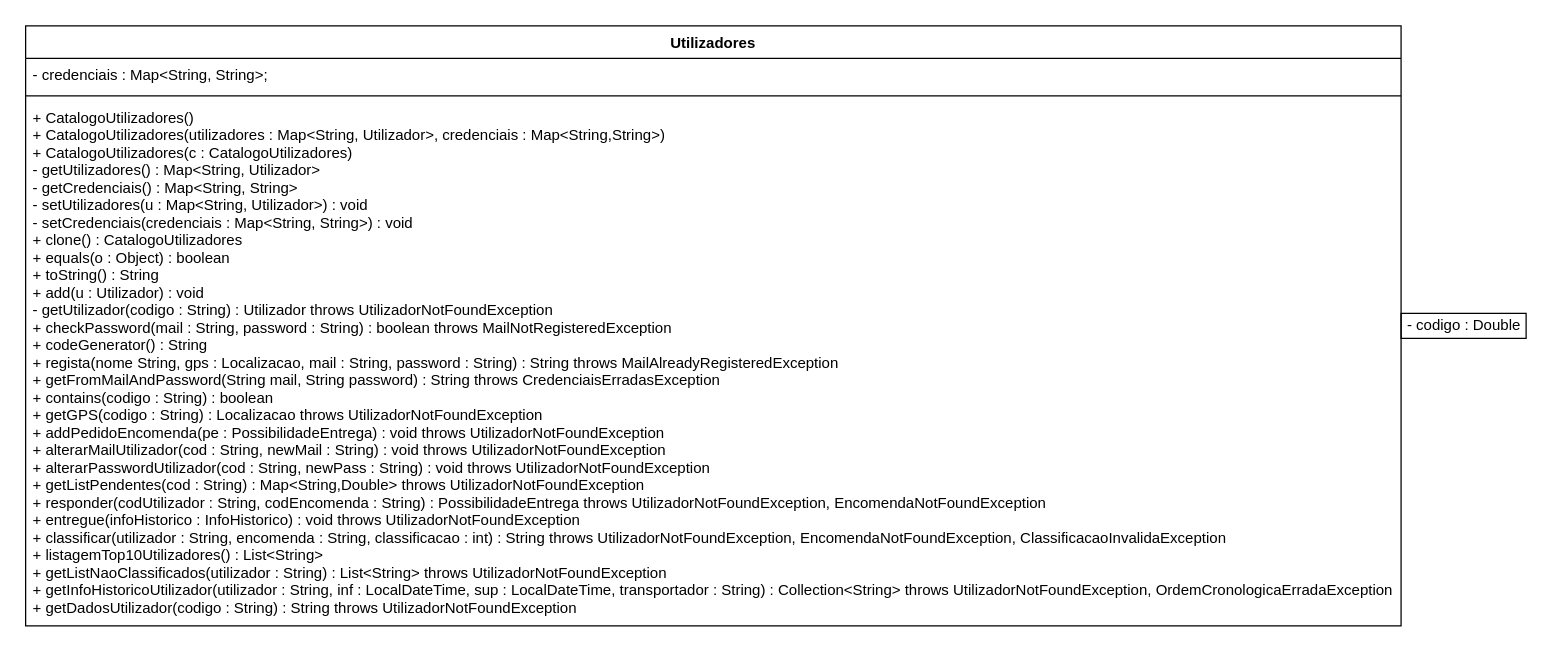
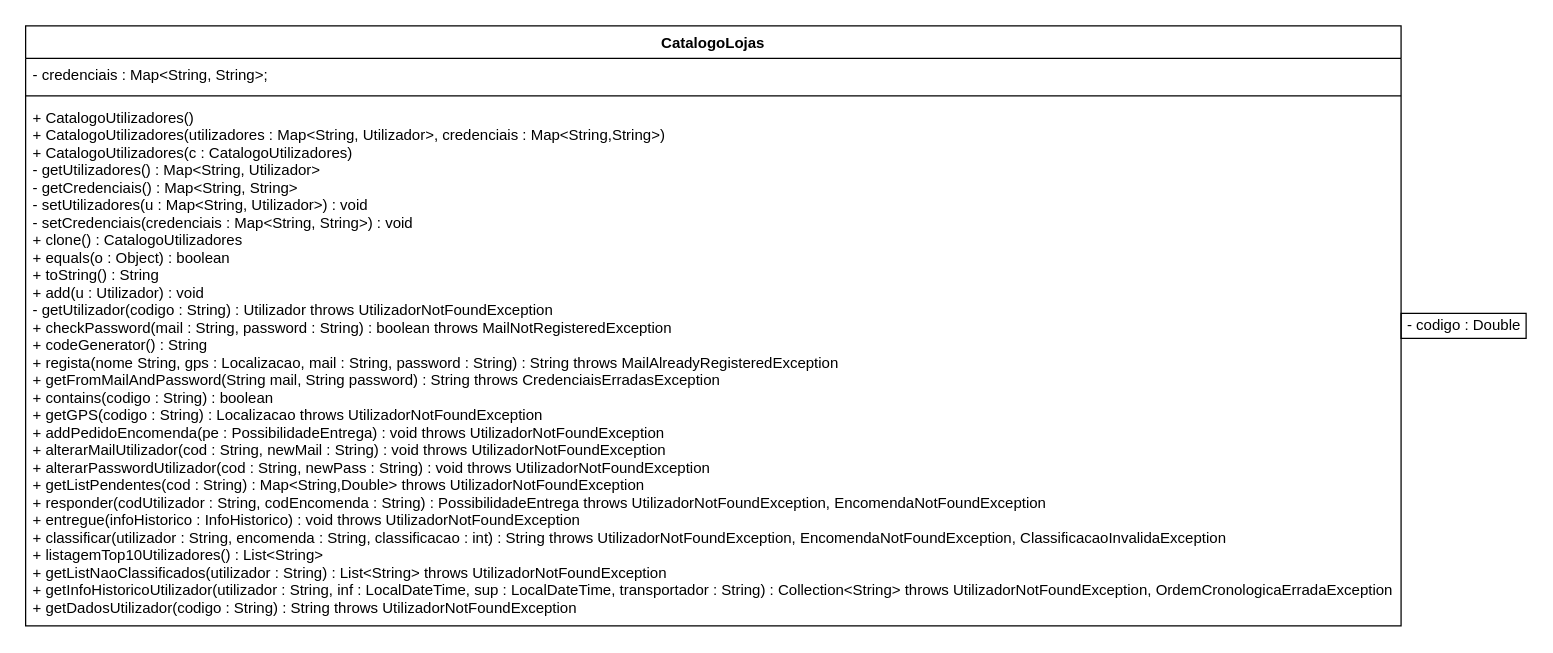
  <mxCell id="0" />
  <mxCell id="1" parent="0" />
  <mxCell id="2" value="- codigo : Double" style="html=1;fontFamily=Helvetica;verticalAlign=middle;" parent="1" vertex="1"><mxGeometry x="1120" y="250" width="100" height="20" as="geometry" /></mxCell>
- <mxCell id="3" value="Utilizadores" style="swimlane;fontStyle=1;align=center;verticalAlign=top;childLayout=stackLayout;horizontal=1;startSize=26;horizontalStack=0;resizeParent=1;resizeParentMax=0;resizeLast=0;collapsible=1;marginBottom=0;fontFamily=Helvetica;" parent="1" vertex="1"><mxGeometry x="20" y="20" width="1100" height="480" as="geometry" /></mxCell>
+ <mxCell id="3" value="CatalogoLojas" style="swimlane;fontStyle=1;align=center;verticalAlign=top;childLayout=stackLayout;horizontal=1;startSize=26;horizontalStack=0;resizeParent=1;resizeParentMax=0;resizeLast=0;collapsible=1;marginBottom=0;fontFamily=Helvetica;" parent="1" vertex="1"><mxGeometry x="20" y="20" width="1100" height="480" as="geometry" /></mxCell>
  <mxCell id="4" value="- credenciais : Map&lt;String, String&gt;;" style="text;strokeColor=none;fillColor=none;align=left;verticalAlign=top;spacingLeft=4;spacingRight=4;overflow=hidden;rotatable=0;points=[[0,0.5],[1,0.5]];portConstraint=eastwest;" parent="3" vertex="1"><mxGeometry y="26" width="1100" height="26" as="geometry" /></mxCell>
  <mxCell id="5" value="" style="line;strokeWidth=1;fillColor=none;align=left;verticalAlign=middle;spacingTop=-1;spacingLeft=3;spacingRight=3;rotatable=0;labelPosition=right;points=[];portConstraint=eastwest;" parent="3" vertex="1"><mxGeometry y="52" width="1100" height="8" as="geometry" /></mxCell>
  <mxCell id="6" value="+ CatalogoUtilizadores()&#10;+ CatalogoUtilizadores(utilizadores : Map&lt;String, Utilizador&gt;, credenciais : Map&lt;String,String&gt;)&#10;+ CatalogoUtilizadores(c : CatalogoUtilizadores)&#10;- getUtilizadores() : Map&lt;String, Utilizador&gt;&#10;- getCredenciais() : Map&lt;String, String&gt;&#10;- setUtilizadores(u : Map&lt;String, Utilizador&gt;) : void&#10;- setCredenciais(credenciais : Map&lt;String, String&gt;) : void&#10;+ clone() : CatalogoUtilizadores&#10;+ equals(o : Object) : boolean&#10;+ toString() : String&#10;+ add(u : Utilizador) : void&#10;- getUtilizador(codigo : String) : Utilizador throws UtilizadorNotFoundException&#10;+ checkPassword(mail : String, password : String) : boolean throws MailNotRegisteredException&#10;+ codeGenerator() : String&#10;+ regista(nome String, gps : Localizacao, mail : String, password : String) : String throws MailAlreadyRegisteredException&#10;+ getFromMailAndPassword(String mail, String password) : String throws CredenciaisErradasException&#10;+ contains(codigo : String) : boolean&#10;+ getGPS(codigo : String) : Localizacao throws UtilizadorNotFoundException&#10;+ addPedidoEncomenda(pe : PossibilidadeEntrega) : void throws UtilizadorNotFoundException&#10;+ alterarMailUtilizador(cod : String, newMail : String) : void throws UtilizadorNotFoundException&#10;+ alterarPasswordUtilizador(cod : String, newPass : String) : void throws UtilizadorNotFoundException&#10;+ getListPendentes(cod : String) : Map&lt;String,Double&gt; throws UtilizadorNotFoundException&#10;+ responder(codUtilizador : String, codEncomenda : String) : PossibilidadeEntrega throws UtilizadorNotFoundException, EncomendaNotFoundException&#10;+ entregue(infoHistorico : InfoHistorico) : void throws UtilizadorNotFoundException&#10;+ classificar(utilizador : String, encomenda : String, classificacao : int) : String throws UtilizadorNotFoundException, EncomendaNotFoundException, ClassificacaoInvalidaException&#10;+ listagemTop10Utilizadores() : List&lt;String&gt;&#10;+ getListNaoClassificados(utilizador : String) : List&lt;String&gt; throws UtilizadorNotFoundException&#10;+ getInfoHistoricoUtilizador(utilizador : String, inf : LocalDateTime, sup : LocalDateTime, transportador : String) : Collection&lt;String&gt; throws UtilizadorNotFoundException, OrdemCronologicaErradaException&#10;+ getDadosUtilizador(codigo : String) : String throws UtilizadorNotFoundException" style="text;strokeColor=none;fillColor=none;align=left;verticalAlign=top;spacingLeft=4;spacingRight=4;overflow=hidden;rotatable=0;points=[[0,0.5],[1,0.5]];portConstraint=eastwest;" parent="3" vertex="1"><mxGeometry y="60" width="1100" height="420" as="geometry" /></mxCell>
